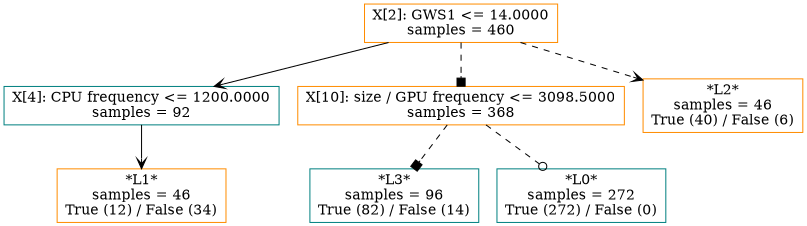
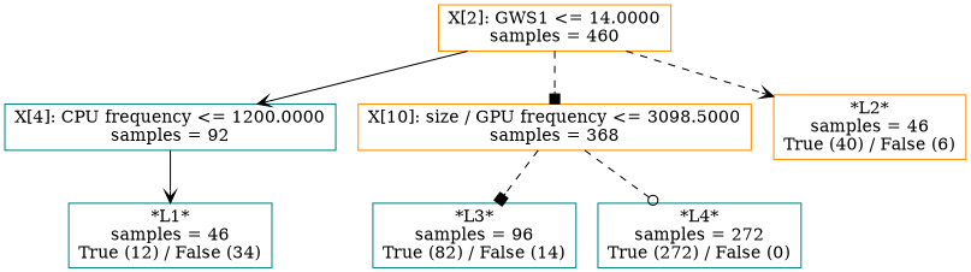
  digraph {
    node [color=darkorange shape=box]
    edge [arrowhead=vee style=dashed]
    n1 [label="X[2]: GWS1 <= 14.0000\nsamples = 460"]
    n2 [color=teal label="X[4]: CPU frequency <= 1200.0000\nsamples = 92"]
    n3 [label="X[10]: size / GPU frequency <= 3098.5000\nsamples = 368"]
    n4 [label="*L2*\nsamples = 46\nTrue (40) / False (6)"]
-   n5 [label="*L1*\nsamples = 46\nTrue (12) / False (34)"]
+   n5 [color=teal label="*L1*\nsamples = 46\nTrue (12) / False (34)"]
    n6 [color=teal label="*L3*\nsamples = 96\nTrue (82) / False (14)"]
-   n7 [color=teal label="*L0*\nsamples = 272\nTrue (272) / False (0)"]
+   n7 [color=teal label="*L4*\nsamples = 272\nTrue (272) / False (0)"]
    n1 -> n2 [style=solid]
    n1 -> n3 [arrowhead=box]
    n1 -> n4
    n2 -> n5 [style=solid]
    n3 -> n6 [arrowhead=box]
    n3 -> n7 [arrowhead=odot]
  }
